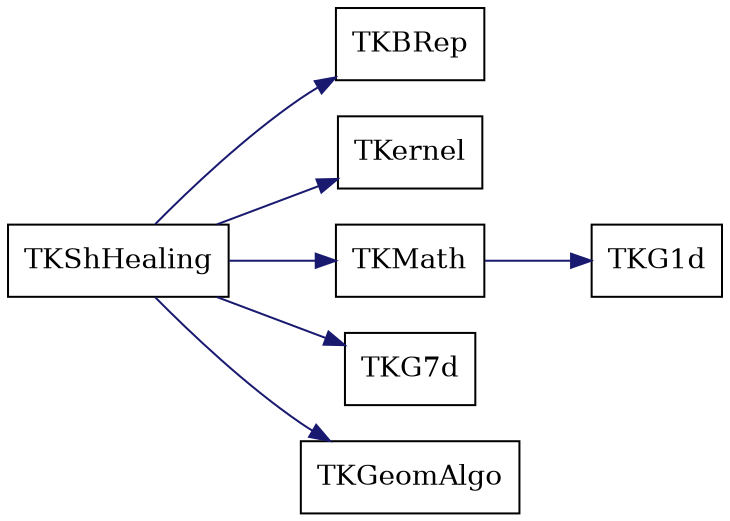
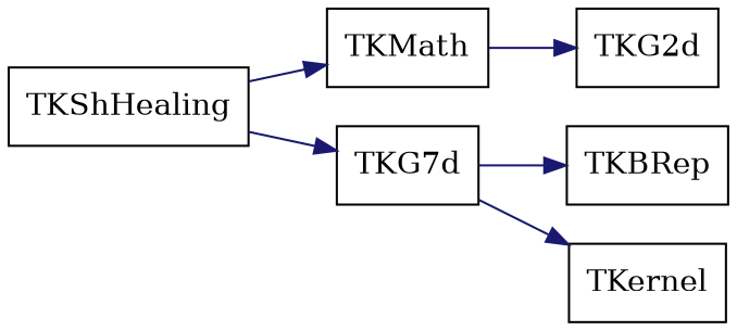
  digraph {
    aspect=1
    rankdir=LR
    node [shape=box]
    edge [color=midnightblue style=solid]
    TKShHealing
    TKBRep
    TKernel
    TKMath
    n5 [label=TKG7d]
-   TKGeomAlgo
-   TKG2d [label=TKG1d]
-   TKShHealing -> TKBRep
-   TKShHealing -> TKernel
+   TKG2d
+   n5 -> TKBRep
+   n5 -> TKernel
    TKShHealing -> TKMath
    TKShHealing -> n5
-   TKShHealing -> TKGeomAlgo
    TKMath -> TKG2d
  }
